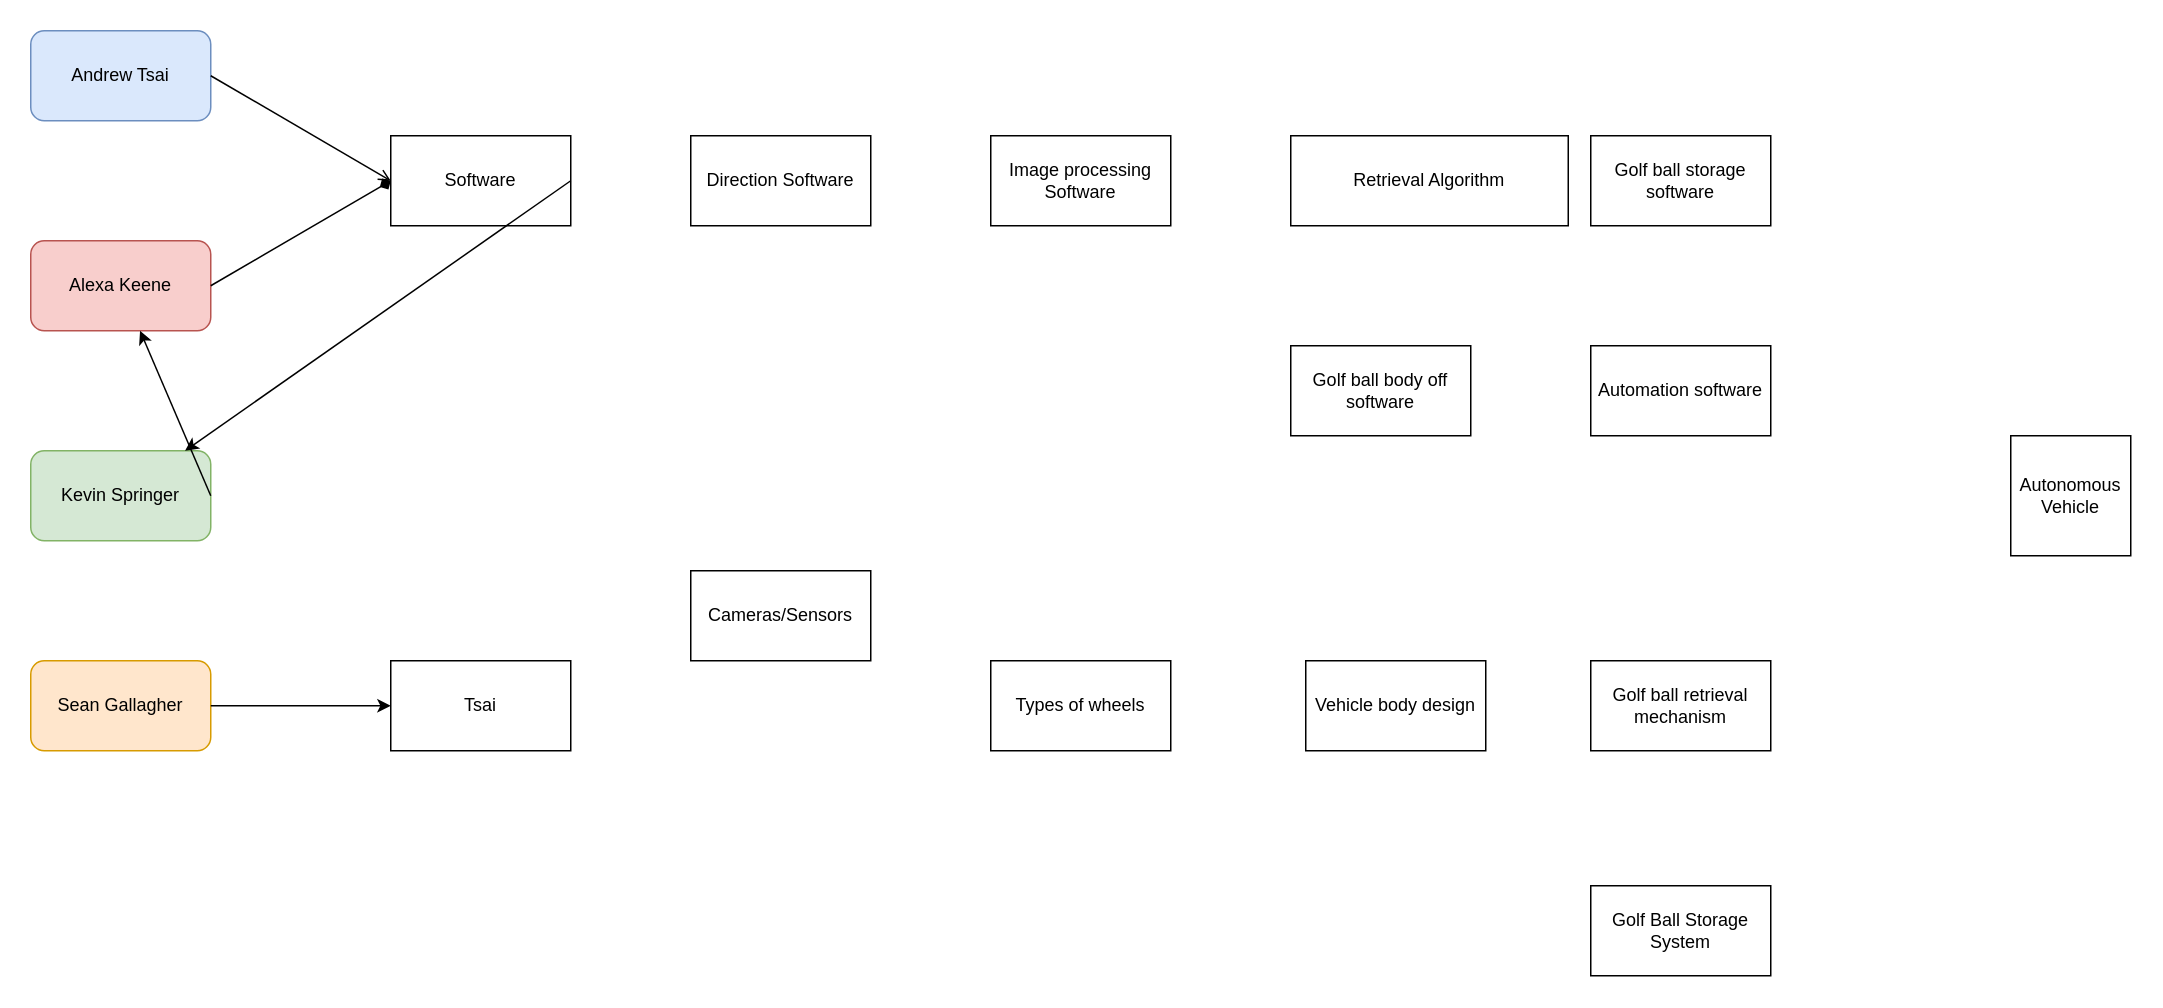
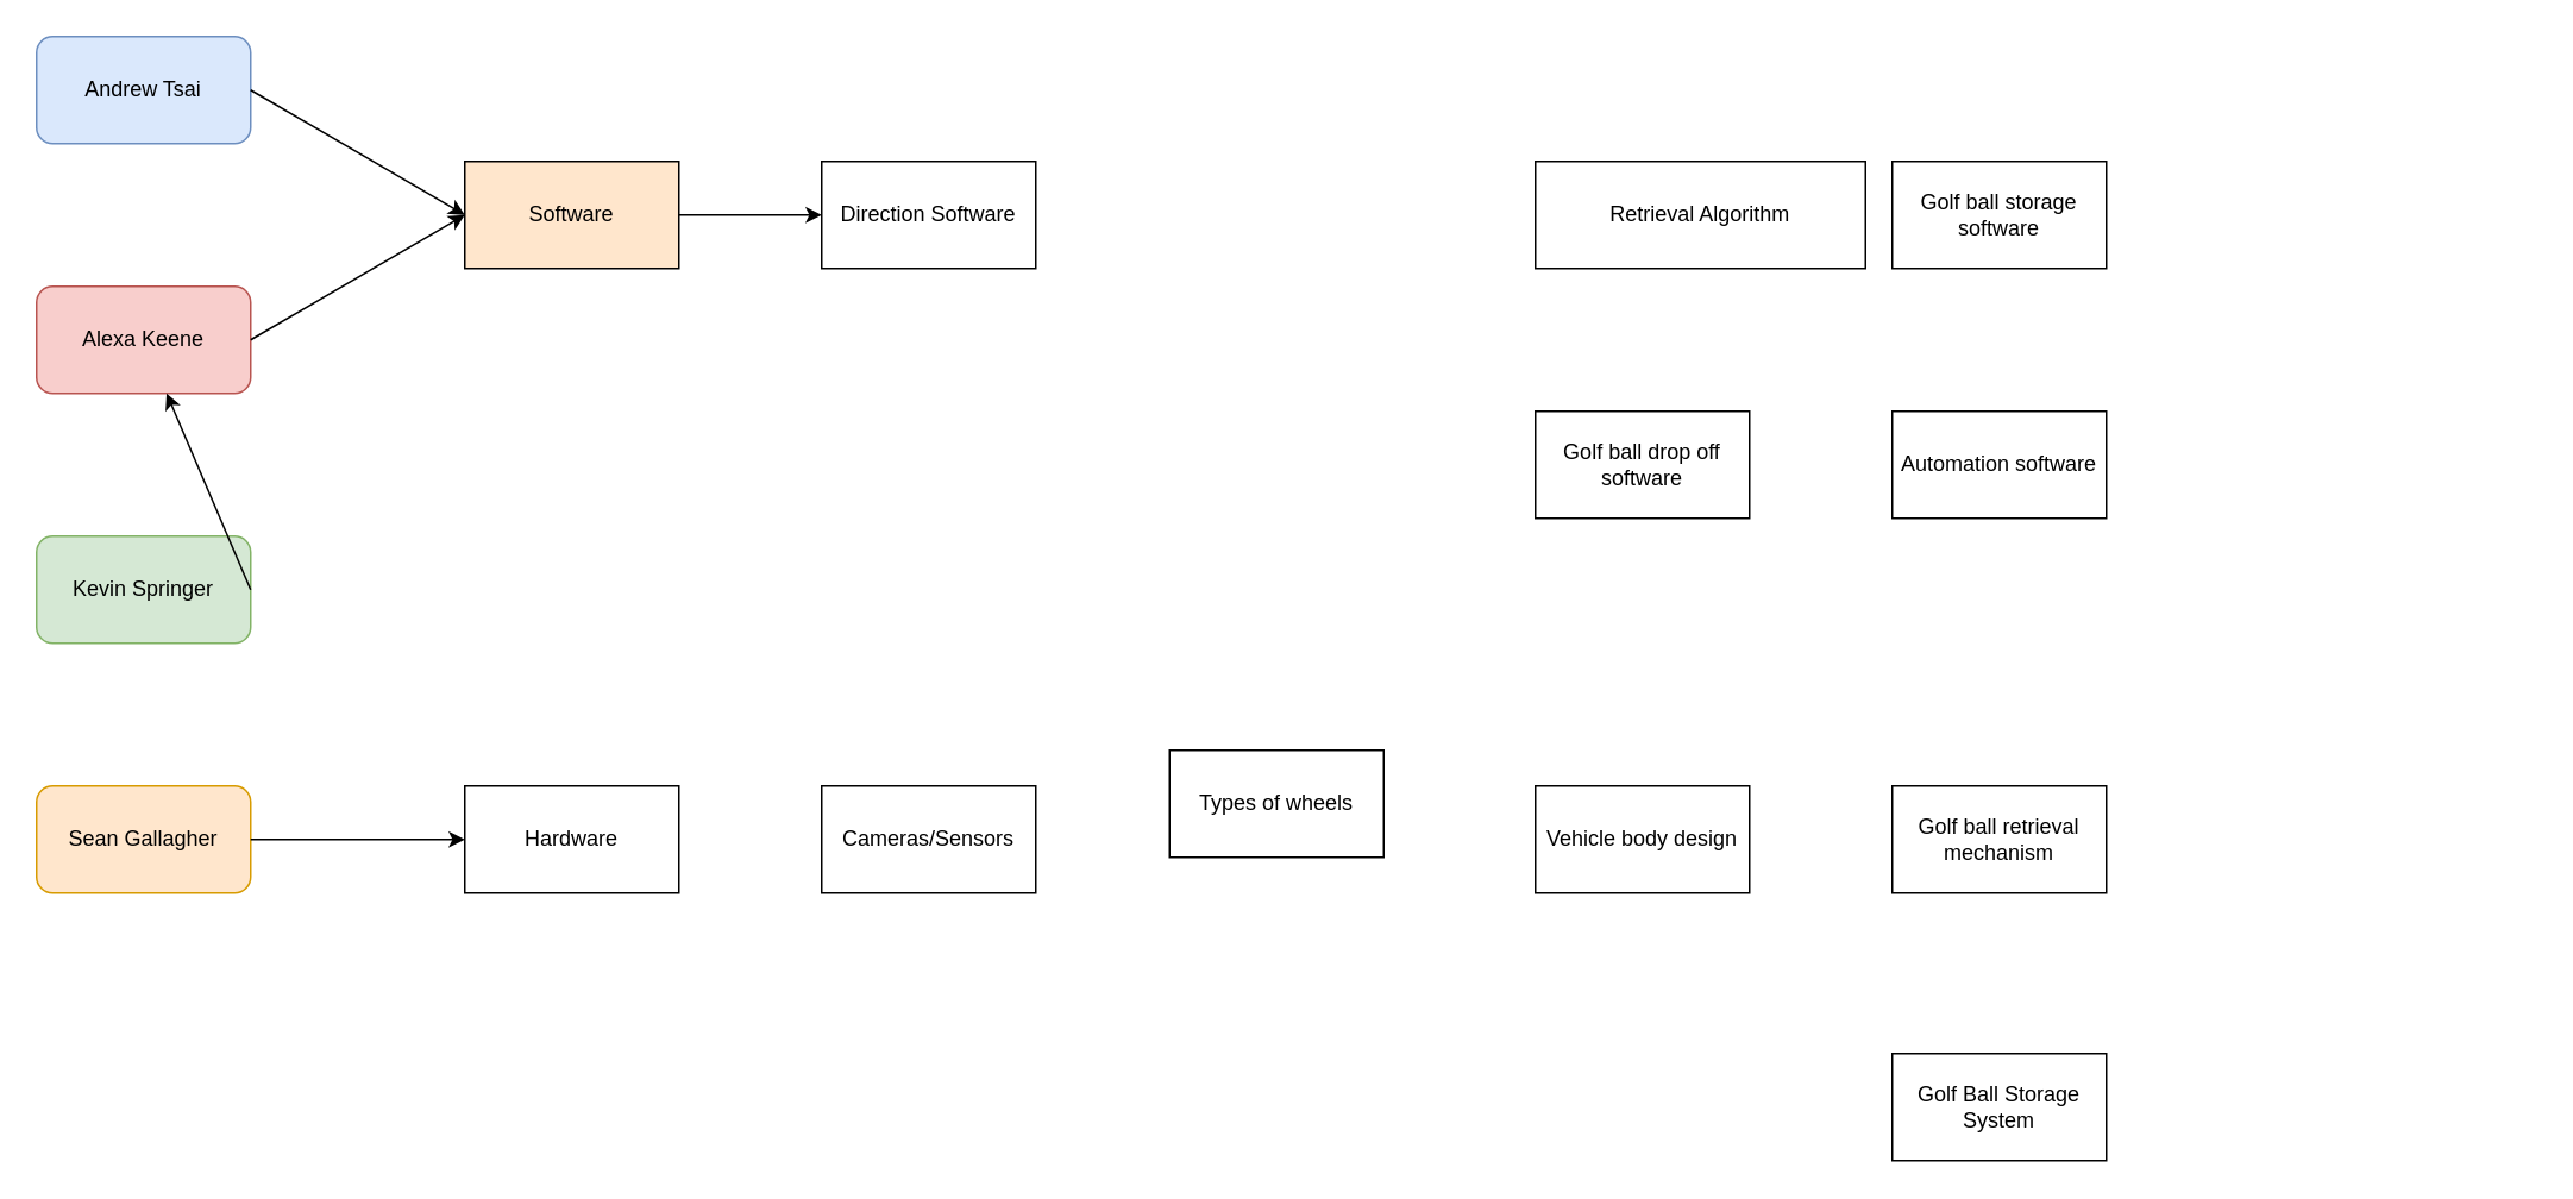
  <mxCell id="0" />
  <mxCell id="1" parent="0" />
  <mxCell id="2" value="Sean Gallagher" style="rounded=1;whiteSpace=wrap;html=1;fillColor=#ffe6cc;strokeColor=#d79b00;" vertex="1" parent="1"><mxGeometry x="20" y="440" width="120" height="60" as="geometry" /></mxCell>
  <mxCell id="3" value="Kevin Springer" style="rounded=1;whiteSpace=wrap;html=1;fillColor=#d5e8d4;strokeColor=#82b366;" vertex="1" parent="1"><mxGeometry x="20" y="300" width="120" height="60" as="geometry" /></mxCell>
  <mxCell id="4" value="Alexa Keene" style="rounded=1;whiteSpace=wrap;html=1;fillColor=#f8cecc;strokeColor=#b85450;" vertex="1" parent="1"><mxGeometry x="20" y="160" width="120" height="60" as="geometry" /></mxCell>
  <mxCell id="5" value="Andrew Tsai" style="rounded=1;whiteSpace=wrap;html=1;fillColor=#dae8fc;strokeColor=#6c8ebf;" vertex="1" parent="1"><mxGeometry x="20" y="20" width="120" height="60" as="geometry" /></mxCell>
- <mxCell id="6" value="Software" style="rounded=0;whiteSpace=wrap;html=1;" vertex="1" parent="1"><mxGeometry x="260" y="90" width="120" height="60" as="geometry" /></mxCell>
- <mxCell id="7" value="Tsai" style="rounded=0;whiteSpace=wrap;html=1;" vertex="1" parent="1"><mxGeometry x="260" y="440" width="120" height="60" as="geometry" /></mxCell>
- <mxCell id="8" value="" style="endArrow=open;html=1;exitX=1;exitY=0.5;exitDx=0;exitDy=0;entryX=0;entryY=0.5;entryDx=0;entryDy=0;" edge="1" parent="1" source="5" target="6"><mxGeometry width="50" height="50" relative="1" as="geometry"><mxPoint x="380" y="420" as="sourcePoint" /><mxPoint x="430" y="370" as="targetPoint" /></mxGeometry></mxCell>
- <mxCell id="9" value="" style="endArrow=diamond;html=1;exitX=1;exitY=0.5;exitDx=0;exitDy=0;entryX=0;entryY=0.5;entryDx=0;entryDy=0;" edge="1" parent="1" source="4" target="6"><mxGeometry width="50" height="50" relative="1" as="geometry"><mxPoint x="380" y="420" as="sourcePoint" /><mxPoint x="430" y="370" as="targetPoint" /></mxGeometry></mxCell>
+ <mxCell id="6" value="Software" style="rounded=0;whiteSpace=wrap;html=1;fillColor=#ffe6cc;" vertex="1" parent="1"><mxGeometry x="260" y="90" width="120" height="60" as="geometry" /></mxCell>
+ <mxCell id="7" value="Hardware" style="rounded=0;whiteSpace=wrap;html=1;" vertex="1" parent="1"><mxGeometry x="260" y="440" width="120" height="60" as="geometry" /></mxCell>
+ <mxCell id="8" value="" style="endArrow=classic;html=1;exitX=1;exitY=0.5;exitDx=0;exitDy=0;entryX=0;entryY=0.5;entryDx=0;entryDy=0;" edge="1" parent="1" source="5" target="6"><mxGeometry width="50" height="50" relative="1" as="geometry"><mxPoint x="380" y="420" as="sourcePoint" /><mxPoint x="430" y="370" as="targetPoint" /></mxGeometry></mxCell>
+ <mxCell id="9" value="" style="endArrow=classic;html=1;exitX=1;exitY=0.5;exitDx=0;exitDy=0;entryX=0;entryY=0.5;entryDx=0;entryDy=0;" edge="1" parent="1" source="4" target="6"><mxGeometry width="50" height="50" relative="1" as="geometry"><mxPoint x="380" y="420" as="sourcePoint" /><mxPoint x="430" y="370" as="targetPoint" /></mxGeometry></mxCell>
  <mxCell id="10" value="" style="endArrow=classic;html=1;exitX=1;exitY=0.5;exitDx=0;exitDy=0;" edge="1" parent="1" source="3" target="4"><mxGeometry width="50" height="50" relative="1" as="geometry"><mxPoint x="380" y="420" as="sourcePoint" /><mxPoint x="430" y="370" as="targetPoint" /></mxGeometry></mxCell>
  <mxCell id="11" value="" style="endArrow=classic;html=1;exitX=1;exitY=0.5;exitDx=0;exitDy=0;entryX=0;entryY=0.5;entryDx=0;entryDy=0;" edge="1" parent="1" source="2" target="7"><mxGeometry width="50" height="50" relative="1" as="geometry"><mxPoint x="380" y="420" as="sourcePoint" /><mxPoint x="430" y="370" as="targetPoint" /></mxGeometry></mxCell>
- <mxCell id="12" value="Autonomous Vehicle" style="whiteSpace=wrap;html=1;aspect=fixed;" vertex="1" parent="1"><mxGeometry x="1340" y="290" width="80" height="80" as="geometry" /></mxCell>
  <mxCell id="13" value="Direction Software" style="rounded=0;whiteSpace=wrap;html=1;" vertex="1" parent="1"><mxGeometry x="460" y="90" width="120" height="60" as="geometry" /></mxCell>
- <mxCell id="14" value="Image processing Software" style="rounded=0;whiteSpace=wrap;html=1;" vertex="1" parent="1"><mxGeometry x="660" y="90" width="120" height="60" as="geometry" /></mxCell>
  <mxCell id="15" value="Retrieval Algorithm" style="rounded=0;whiteSpace=wrap;html=1;" vertex="1" parent="1"><mxGeometry x="860" y="90" width="185" height="60" as="geometry" /></mxCell>
- <mxCell id="16" value="Cameras/Sensors" style="rounded=0;whiteSpace=wrap;html=1;" vertex="1" parent="1"><mxGeometry x="460" y="380" width="120" height="60" as="geometry" /></mxCell>
- <mxCell id="17" value="Types of wheels" style="rounded=0;whiteSpace=wrap;html=1;" vertex="1" parent="1"><mxGeometry x="660" y="440" width="120" height="60" as="geometry" /></mxCell>
- <mxCell id="18" value="Vehicle body design" style="rounded=0;whiteSpace=wrap;html=1;" vertex="1" parent="1"><mxGeometry x="870" y="440" width="120" height="60" as="geometry" /></mxCell>
+ <mxCell id="16" value="Cameras/Sensors" style="rounded=0;whiteSpace=wrap;html=1;" vertex="1" parent="1"><mxGeometry x="460" y="440" width="120" height="60" as="geometry" /></mxCell>
+ <mxCell id="17" value="Types of wheels" style="rounded=0;whiteSpace=wrap;html=1;" vertex="1" parent="1"><mxGeometry x="655" y="420" width="120" height="60" as="geometry" /></mxCell>
+ <mxCell id="18" value="Vehicle body design" style="rounded=0;whiteSpace=wrap;html=1;" vertex="1" parent="1"><mxGeometry x="860" y="440" width="120" height="60" as="geometry" /></mxCell>
  <mxCell id="19" value="Golf ball retrieval mechanism" style="rounded=0;whiteSpace=wrap;html=1;" vertex="1" parent="1"><mxGeometry x="1060" y="440" width="120" height="60" as="geometry" /></mxCell>
  <mxCell id="20" value="Golf Ball Storage System" style="rounded=0;whiteSpace=wrap;html=1;" vertex="1" parent="1"><mxGeometry x="1060" y="590" width="120" height="60" as="geometry" /></mxCell>
  <mxCell id="21" value="Golf ball storage software" style="rounded=0;whiteSpace=wrap;html=1;" vertex="1" parent="1"><mxGeometry x="1060" y="90" width="120" height="60" as="geometry" /></mxCell>
- <mxCell id="22" value="Golf ball body off software" style="rounded=0;whiteSpace=wrap;html=1;" vertex="1" parent="1"><mxGeometry x="860" y="230" width="120" height="60" as="geometry" /></mxCell>
+ <mxCell id="22" value="Golf ball drop off software" style="rounded=0;whiteSpace=wrap;html=1;" vertex="1" parent="1"><mxGeometry x="860" y="230" width="120" height="60" as="geometry" /></mxCell>
  <mxCell id="23" value="Automation software" style="rounded=0;whiteSpace=wrap;html=1;" vertex="1" parent="1"><mxGeometry x="1060" y="230" width="120" height="60" as="geometry" /></mxCell>
- <mxCell id="24" value="" style="endArrow=classic;html=1;exitX=1;exitY=0.5;exitDx=0;exitDy=0;" edge="1" parent="1" source="6" target="3"><mxGeometry width="50" height="50" relative="1" as="geometry"><mxPoint x="810" y="380" as="sourcePoint" /><mxPoint x="860" y="330" as="targetPoint" /></mxGeometry></mxCell>
+ <mxCell id="24" value="" style="endArrow=classic;html=1;exitX=1;exitY=0.5;exitDx=0;exitDy=0;entryX=0;entryY=0.5;entryDx=0;entryDy=0;" edge="1" parent="1" source="6" target="13"><mxGeometry width="50" height="50" relative="1" as="geometry"><mxPoint x="810" y="380" as="sourcePoint" /><mxPoint x="860" y="330" as="targetPoint" /></mxGeometry></mxCell>
